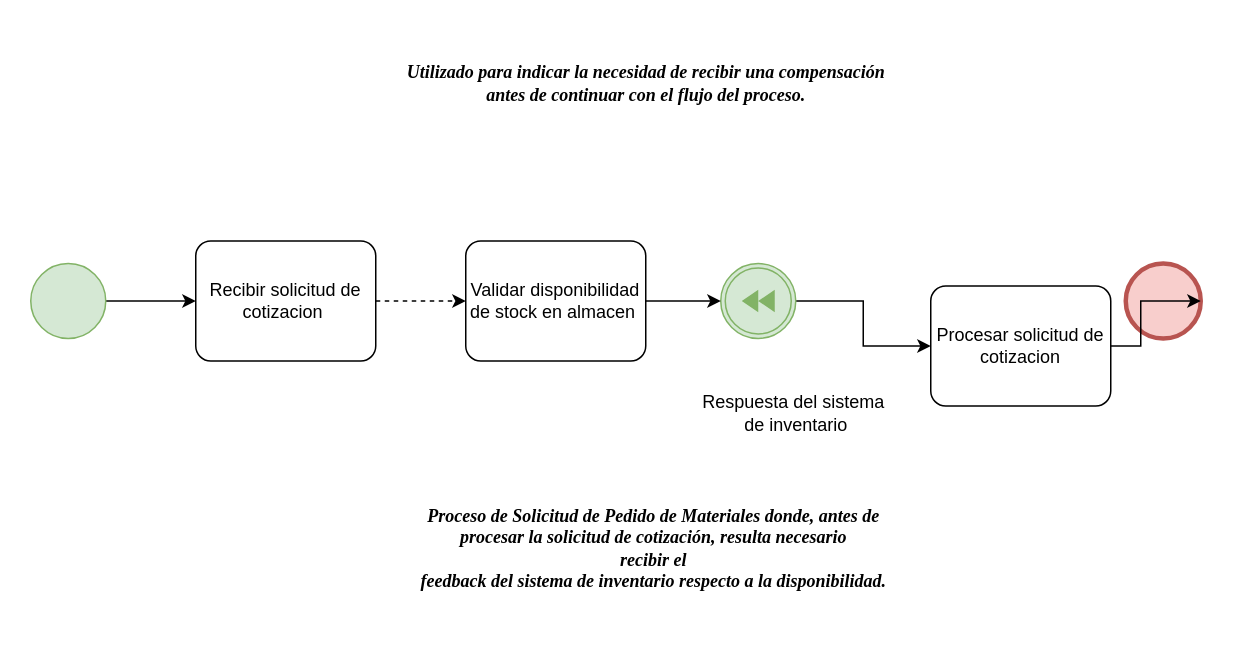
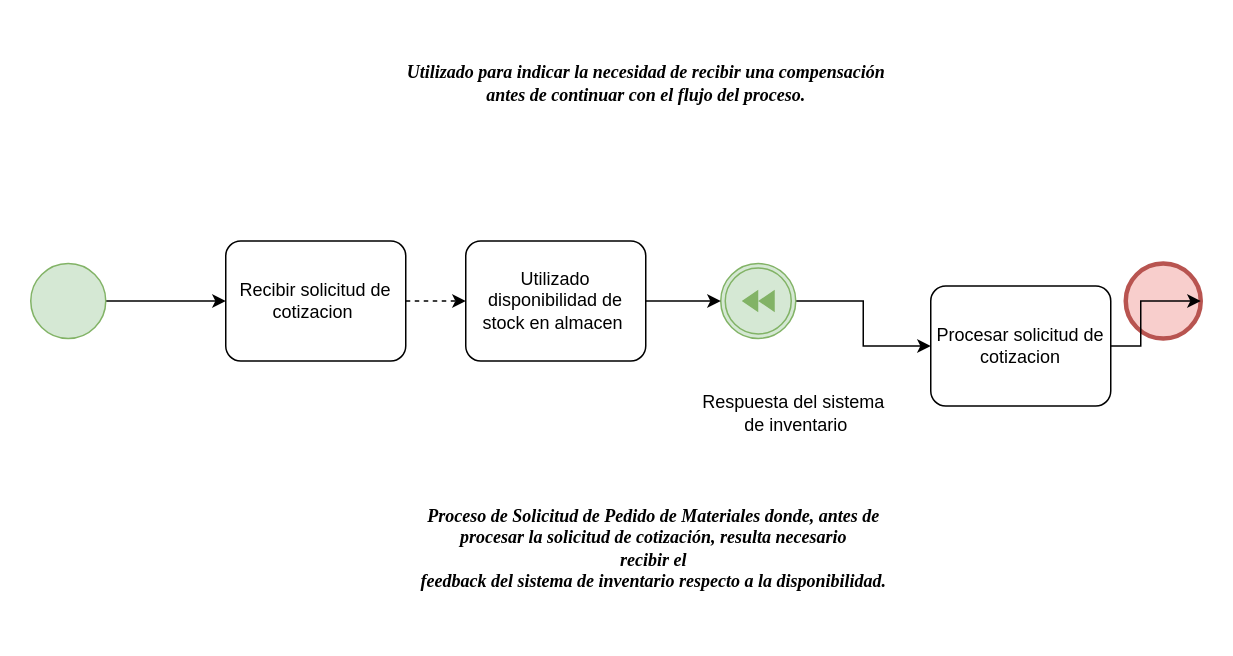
  <mxCell id="0" />
  <mxCell id="1" parent="0" />
  <mxCell id="2" value="" style="edgeStyle=orthogonalEdgeStyle;rounded=0;orthogonalLoop=1;jettySize=auto;html=1;" edge="1" parent="1" source="3" target="6"><mxGeometry relative="1" as="geometry" /></mxCell>
  <mxCell id="3" value="" style="points=[[0.145,0.145,0],[0.5,0,0],[0.855,0.145,0],[1,0.5,0],[0.855,0.855,0],[0.5,1,0],[0.145,0.855,0],[0,0.5,0]];shape=mxgraph.bpmn.event;html=1;verticalLabelPosition=bottom;labelBackgroundColor=#ffffff;verticalAlign=top;align=center;perimeter=ellipsePerimeter;outlineConnect=0;aspect=fixed;outline=standard;symbol=general;fillColor=#d5e8d4;strokeColor=#82b366;" vertex="1" parent="1"><mxGeometry x="20" y="175" width="50" height="50" as="geometry" /></mxCell>
  <mxCell id="4" value="&lt;h4&gt;&lt;font face=&quot;Georgia&quot;&gt;&lt;i&gt;Utilizado para indicar la necesidad de recibir una compensación&lt;br&gt;antes de continuar con el flujo del proceso.&lt;/i&gt;&lt;/font&gt;&lt;/h4&gt;" style="text;html=1;align=center;verticalAlign=middle;resizable=0;points=[];autosize=1;strokeColor=none;fillColor=none;" vertex="1" parent="1"><mxGeometry x="215" y="20" width="430" height="70" as="geometry" /></mxCell>
  <mxCell id="5" value="" style="edgeStyle=orthogonalEdgeStyle;rounded=0;orthogonalLoop=1;jettySize=auto;html=1;dashed=1;" edge="1" parent="1" source="6" target="11"><mxGeometry relative="1" as="geometry" /></mxCell>
- <mxCell id="6" value="Recibir solicitud de cotizacion " style="points=[[0.25,0,0],[0.5,0,0],[0.75,0,0],[1,0.25,0],[1,0.5,0],[1,0.75,0],[0.75,1,0],[0.5,1,0],[0.25,1,0],[0,0.75,0],[0,0.5,0],[0,0.25,0]];shape=mxgraph.bpmn.task;whiteSpace=wrap;rectStyle=rounded;size=10;taskMarker=abstract;" vertex="1" parent="1"><mxGeometry x="130" y="160" width="120" height="80" as="geometry" /></mxCell>
+ <mxCell id="6" value="Recibir solicitud de cotizacion " style="points=[[0.25,0,0],[0.5,0,0],[0.75,0,0],[1,0.25,0],[1,0.5,0],[1,0.75,0],[0.75,1,0],[0.5,1,0],[0.25,1,0],[0,0.75,0],[0,0.5,0],[0,0.25,0]];shape=mxgraph.bpmn.task;whiteSpace=wrap;rectStyle=rounded;size=10;taskMarker=abstract;" vertex="1" parent="1"><mxGeometry x="150" y="160" width="120" height="80" as="geometry" /></mxCell>
  <mxCell id="7" value="" style="edgeStyle=orthogonalEdgeStyle;rounded=0;orthogonalLoop=1;jettySize=auto;html=1;" edge="1" parent="1" source="8" target="13"><mxGeometry relative="1" as="geometry" /></mxCell>
  <mxCell id="8" value="" style="points=[[0.145,0.145,0],[0.5,0,0],[0.855,0.145,0],[1,0.5,0],[0.855,0.855,0],[0.5,1,0],[0.145,0.855,0],[0,0.5,0]];shape=mxgraph.bpmn.event;html=1;verticalLabelPosition=bottom;labelBackgroundColor=#ffffff;verticalAlign=top;align=center;perimeter=ellipsePerimeter;outlineConnect=0;aspect=fixed;outline=throwing;symbol=compensation;fillColor=#d5e8d4;strokeColor=#82b366;" vertex="1" parent="1"><mxGeometry x="480" y="175" width="50" height="50" as="geometry" /></mxCell>
  <mxCell id="9" value="" style="points=[[0.145,0.145,0],[0.5,0,0],[0.855,0.145,0],[1,0.5,0],[0.855,0.855,0],[0.5,1,0],[0.145,0.855,0],[0,0.5,0]];shape=mxgraph.bpmn.event;html=1;verticalLabelPosition=bottom;labelBackgroundColor=#ffffff;verticalAlign=top;align=center;perimeter=ellipsePerimeter;outlineConnect=0;aspect=fixed;outline=end;symbol=terminate2;fillColor=#f8cecc;strokeColor=#b85450;" vertex="1" parent="1"><mxGeometry x="750" y="175" width="50" height="50" as="geometry" /></mxCell>
  <mxCell id="10" value="" style="edgeStyle=orthogonalEdgeStyle;rounded=0;orthogonalLoop=1;jettySize=auto;html=1;" edge="1" parent="1" source="11" target="8"><mxGeometry relative="1" as="geometry" /></mxCell>
- <mxCell id="11" value="Validar disponibilidad de stock en almacen " style="points=[[0.25,0,0],[0.5,0,0],[0.75,0,0],[1,0.25,0],[1,0.5,0],[1,0.75,0],[0.75,1,0],[0.5,1,0],[0.25,1,0],[0,0.75,0],[0,0.5,0],[0,0.25,0]];shape=mxgraph.bpmn.task;whiteSpace=wrap;rectStyle=rounded;size=10;taskMarker=abstract;" vertex="1" parent="1"><mxGeometry x="310" y="160" width="120" height="80" as="geometry" /></mxCell>
+ <mxCell id="11" value="Utilizado disponibilidad de stock en almacen " style="points=[[0.25,0,0],[0.5,0,0],[0.75,0,0],[1,0.25,0],[1,0.5,0],[1,0.75,0],[0.75,1,0],[0.5,1,0],[0.25,1,0],[0,0.75,0],[0,0.5,0],[0,0.25,0]];shape=mxgraph.bpmn.task;whiteSpace=wrap;rectStyle=rounded;size=10;taskMarker=abstract;" vertex="1" parent="1"><mxGeometry x="310" y="160" width="120" height="80" as="geometry" /></mxCell>
  <mxCell id="12" value="" style="edgeStyle=orthogonalEdgeStyle;rounded=0;orthogonalLoop=1;jettySize=auto;html=1;" edge="1" parent="1" source="13" target="9"><mxGeometry relative="1" as="geometry" /></mxCell>
  <mxCell id="13" value="Procesar solicitud de cotizacion" style="points=[[0.25,0,0],[0.5,0,0],[0.75,0,0],[1,0.25,0],[1,0.5,0],[1,0.75,0],[0.75,1,0],[0.5,1,0],[0.25,1,0],[0,0.75,0],[0,0.5,0],[0,0.25,0]];shape=mxgraph.bpmn.task;whiteSpace=wrap;rectStyle=rounded;size=10;taskMarker=abstract;" vertex="1" parent="1"><mxGeometry x="620" y="190" width="120" height="80" as="geometry" /></mxCell>
  <mxCell id="14" value="&lt;h4&gt;&lt;font face=&quot;Georgia&quot;&gt;&lt;i&gt;Proceso de Solicitud de Pedido de Materiales donde, antes de&lt;br&gt;procesar la solicitud de cotización, resulta necesario&lt;br&gt; recibir el&lt;br&gt;feedback del sistema de inventario respecto a la disponibilidad.&lt;/i&gt;&lt;/font&gt;&lt;/h4&gt;" style="text;html=1;align=center;verticalAlign=middle;resizable=0;points=[];autosize=1;strokeColor=none;fillColor=none;" vertex="1" parent="1"><mxGeometry x="225" y="315" width="420" height="100" as="geometry" /></mxCell>
  <mxCell id="15" value="Respuesta del sistema&amp;nbsp;&lt;br&gt;de inventario" style="text;html=1;align=center;verticalAlign=middle;resizable=0;points=[];autosize=1;strokeColor=none;fillColor=none;" vertex="1" parent="1"><mxGeometry x="455" y="255" width="150" height="40" as="geometry" /></mxCell>
